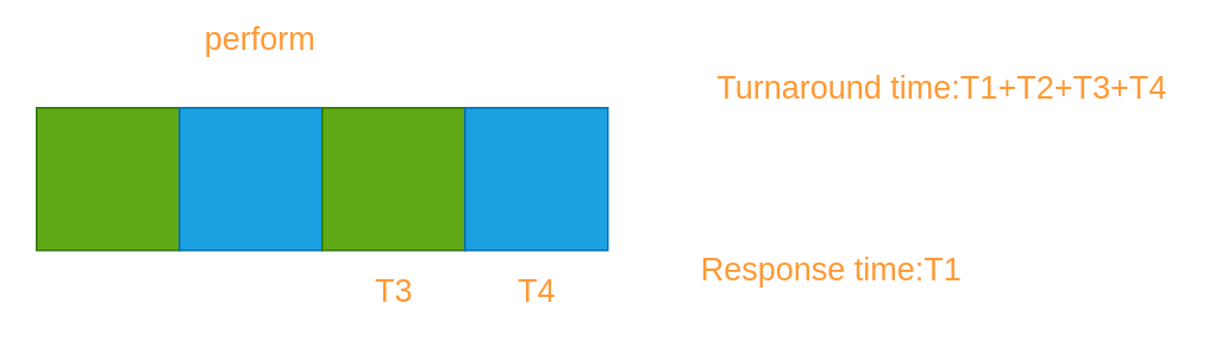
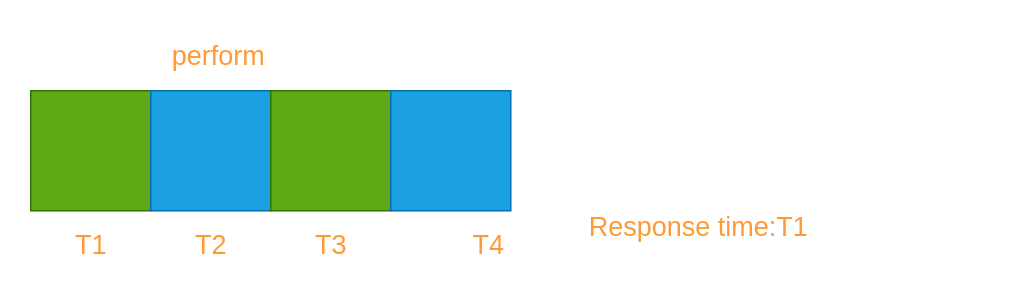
  <mxCell id="0" />
  <mxCell id="1" parent="0" />
  <mxCell id="2" value="" style="whiteSpace=wrap;html=1;aspect=fixed;fillColor=#60a917;fontColor=#ffffff;strokeColor=#2D7600;" vertex="1" parent="1"><mxGeometry x="20" y="60" width="80" height="80" as="geometry" /></mxCell>
  <mxCell id="3" value="" style="whiteSpace=wrap;html=1;aspect=fixed;fillColor=#1ba1e2;fontColor=#ffffff;strokeColor=#006EAF;" vertex="1" parent="1"><mxGeometry x="100" y="60" width="80" height="80" as="geometry" /></mxCell>
  <mxCell id="4" value="" style="whiteSpace=wrap;html=1;aspect=fixed;fillColor=#60a917;fontColor=#ffffff;strokeColor=#2D7600;" vertex="1" parent="1"><mxGeometry x="180" y="60" width="80" height="80" as="geometry" /></mxCell>
  <mxCell id="5" value="" style="whiteSpace=wrap;html=1;aspect=fixed;fillColor=#1ba1e2;fontColor=#ffffff;strokeColor=#006EAF;" vertex="1" parent="1"><mxGeometry x="260" y="60" width="80" height="80" as="geometry" /></mxCell>
- <mxCell id="6" value="perform" style="text;html=1;align=center;verticalAlign=middle;resizable=0;points=[];autosize=1;strokeColor=none;fillColor=none;fontSize=18;fontColor=#FF9933;" vertex="1" parent="1"><mxGeometry x="105" y="5" width="80" height="34" as="geometry" /></mxCell>
+ <mxCell id="6" value="perform" style="text;html=1;align=center;verticalAlign=middle;resizable=0;points=[];autosize=1;strokeColor=none;fillColor=none;fontSize=18;fontColor=#FF9933;" vertex="1" parent="1"><mxGeometry x="105" y="20" width="80" height="34" as="geometry" /></mxCell>
+ <mxCell id="7" value="T1" style="text;html=1;align=center;verticalAlign=middle;resizable=0;points=[];autosize=1;strokeColor=none;fillColor=none;fontSize=18;fontColor=#FF9933;" vertex="1" parent="1"><mxGeometry x="40.5" y="146" width="39" height="34" as="geometry" /></mxCell>
+ <mxCell id="8" value="T2" style="text;html=1;align=center;verticalAlign=middle;resizable=0;points=[];autosize=1;strokeColor=none;fillColor=none;fontSize=18;fontColor=#FF9933;" vertex="1" parent="1"><mxGeometry x="120.5" y="146" width="39" height="34" as="geometry" /></mxCell>
  <mxCell id="9" value="T3" style="text;html=1;align=center;verticalAlign=middle;resizable=0;points=[];autosize=1;strokeColor=none;fillColor=none;fontSize=18;fontColor=#FF9933;" vertex="1" parent="1"><mxGeometry x="200.5" y="146" width="39" height="34" as="geometry" /></mxCell>
- <mxCell id="10" value="T4" style="text;html=1;align=center;verticalAlign=middle;resizable=0;points=[];autosize=1;strokeColor=none;fillColor=none;fontSize=18;fontColor=#FF9933;" vertex="1" parent="1"><mxGeometry x="280.5" y="146" width="39" height="34" as="geometry" /></mxCell>
- <mxCell id="11" value="Turnaround time:T1+T2+T3+T4" style="text;html=1;align=center;verticalAlign=middle;resizable=0;points=[];autosize=1;strokeColor=none;fillColor=none;fontSize=18;fontColor=#FF9933;" vertex="1" parent="1"><mxGeometry x="392" y="32" width="270" height="34" as="geometry" /></mxCell>
+ <mxCell id="10" value="T4" style="text;html=1;align=center;verticalAlign=middle;resizable=0;points=[];autosize=1;strokeColor=none;fillColor=none;fontSize=18;fontColor=#FF9933;" vertex="1" parent="1"><mxGeometry x="305.5" y="146" width="39" height="34" as="geometry" /></mxCell>
  <mxCell id="12" value="Response time:T1" style="text;html=1;align=center;verticalAlign=middle;resizable=0;points=[];autosize=1;strokeColor=none;fillColor=none;fontSize=18;fontColor=#FF9933;" vertex="1" parent="1"><mxGeometry x="383" y="134" width="164" height="34" as="geometry" /></mxCell>
